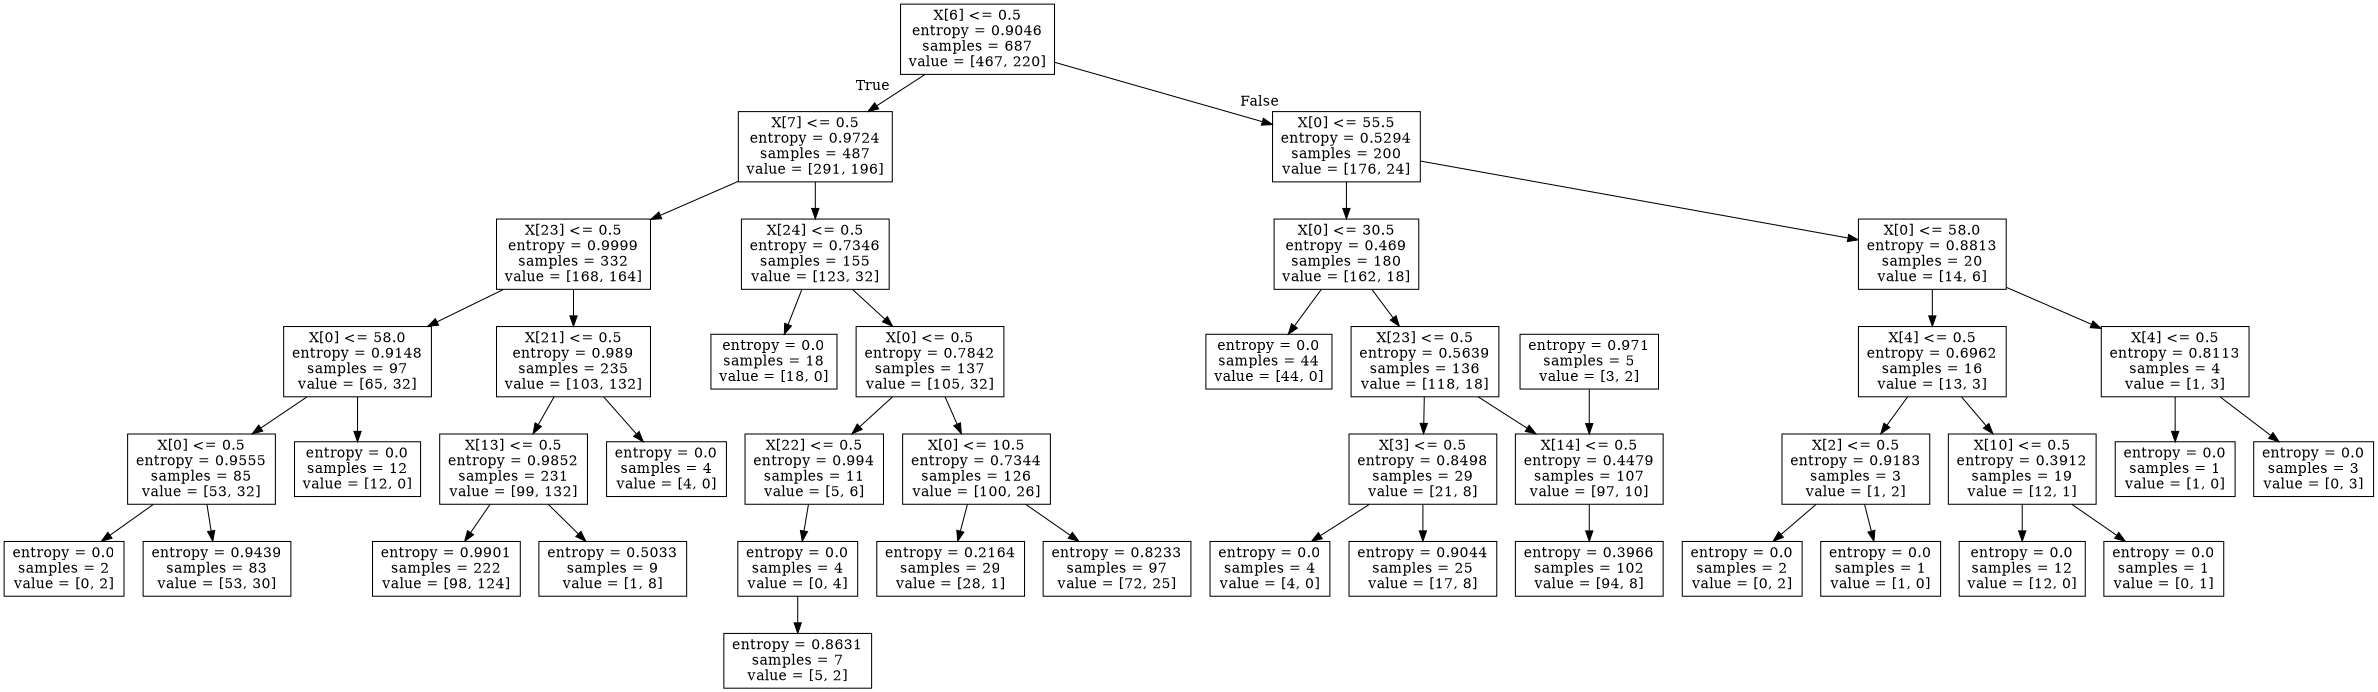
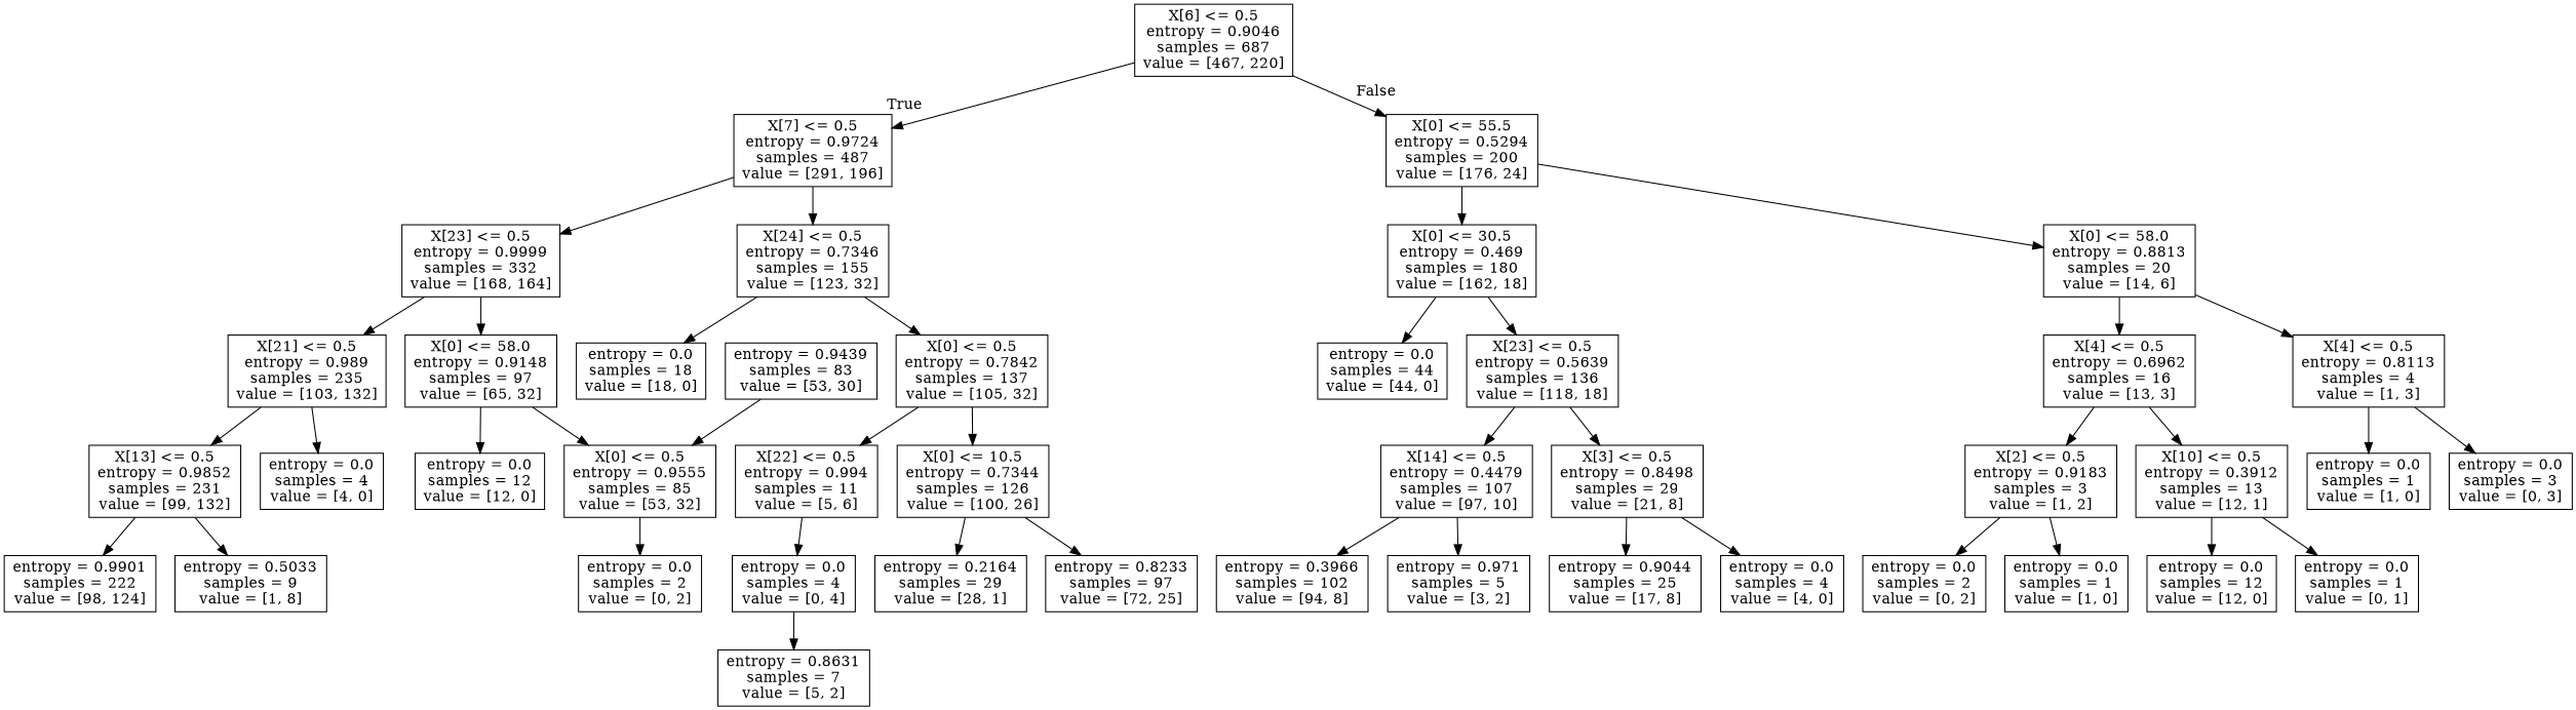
  digraph {
    node [shape=box]
    n1 [label="X[6] <= 0.5\nentropy = 0.9046\nsamples = 687\nvalue = [467, 220]"]
    n2 [label="X[7] <= 0.5\nentropy = 0.9724\nsamples = 487\nvalue = [291, 196]"]
    n3 [label="X[0] <= 55.5\nentropy = 0.5294\nsamples = 200\nvalue = [176, 24]"]
    n4 [label="X[23] <= 0.5\nentropy = 0.9999\nsamples = 332\nvalue = [168, 164]"]
    n5 [label="X[24] <= 0.5\nentropy = 0.7346\nsamples = 155\nvalue = [123, 32]"]
    n6 [label="X[0] <= 30.5\nentropy = 0.469\nsamples = 180\nvalue = [162, 18]"]
    n7 [label="X[0] <= 58.0\nentropy = 0.8813\nsamples = 20\nvalue = [14, 6]"]
    n8 [label="X[21] <= 0.5\nentropy = 0.989\nsamples = 235\nvalue = [103, 132]"]
    n9 [label="X[0] <= 58.0\nentropy = 0.9148\nsamples = 97\nvalue = [65, 32]"]
    n10 [label="X[0] <= 0.5\nentropy = 0.7842\nsamples = 137\nvalue = [105, 32]"]
    n11 [label="entropy = 0.0\nsamples = 18\nvalue = [18, 0]"]
    n12 [label="X[13] <= 0.5\nentropy = 0.9852\nsamples = 231\nvalue = [99, 132]"]
    n13 [label="entropy = 0.0\nsamples = 4\nvalue = [4, 0]"]
    n14 [label="X[0] <= 0.5\nentropy = 0.9555\nsamples = 85\nvalue = [53, 32]"]
    n15 [label="entropy = 0.0\nsamples = 12\nvalue = [12, 0]"]
    n16 [label="entropy = 0.9901\nsamples = 222\nvalue = [98, 124]"]
    n17 [label="entropy = 0.5033\nsamples = 9\nvalue = [1, 8]"]
    n18 [label="entropy = 0.0\nsamples = 2\nvalue = [0, 2]"]
    n19 [label="entropy = 0.9439\nsamples = 83\nvalue = [53, 30]"]
    n20 [label="X[22] <= 0.5\nentropy = 0.994\nsamples = 11\nvalue = [5, 6]"]
    n21 [label="X[0] <= 10.5\nentropy = 0.7344\nsamples = 126\nvalue = [100, 26]"]
    n22 [label="entropy = 0.0\nsamples = 4\nvalue = [0, 4]"]
    n23 [label="entropy = 0.2164\nsamples = 29\nvalue = [28, 1]"]
    n24 [label="entropy = 0.8233\nsamples = 97\nvalue = [72, 25]"]
    n25 [label="entropy = 0.8631\nsamples = 7\nvalue = [5, 2]"]
    n26 [label="X[23] <= 0.5\nentropy = 0.5639\nsamples = 136\nvalue = [118, 18]"]
    n27 [label="entropy = 0.0\nsamples = 44\nvalue = [44, 0]"]
    n28 [label="X[4] <= 0.5\nentropy = 0.8113\nsamples = 4\nvalue = [1, 3]"]
    n29 [label="X[4] <= 0.5\nentropy = 0.6962\nsamples = 16\nvalue = [13, 3]"]
    n30 [label="X[14] <= 0.5\nentropy = 0.4479\nsamples = 107\nvalue = [97, 10]"]
    n31 [label="X[3] <= 0.5\nentropy = 0.8498\nsamples = 29\nvalue = [21, 8]"]
    n32 [label="entropy = 0.3966\nsamples = 102\nvalue = [94, 8]"]
    n33 [label="entropy = 0.971\nsamples = 5\nvalue = [3, 2]"]
    n34 [label="entropy = 0.9044\nsamples = 25\nvalue = [17, 8]"]
    n35 [label="entropy = 0.0\nsamples = 4\nvalue = [4, 0]"]
    n36 [label="entropy = 0.0\nsamples = 1\nvalue = [1, 0]"]
    n37 [label="entropy = 0.0\nsamples = 3\nvalue = [0, 3]"]
    n38 [label="X[2] <= 0.5\nentropy = 0.9183\nsamples = 3\nvalue = [1, 2]"]
-   n39 [label="X[10] <= 0.5\nentropy = 0.3912\nsamples = 19\nvalue = [12, 1]"]
+   n39 [label="X[10] <= 0.5\nentropy = 0.3912\nsamples = 13\nvalue = [12, 1]"]
    n40 [label="entropy = 0.0\nsamples = 2\nvalue = [0, 2]"]
    n41 [label="entropy = 0.0\nsamples = 1\nvalue = [1, 0]"]
    n42 [label="entropy = 0.0\nsamples = 12\nvalue = [12, 0]"]
    n43 [label="entropy = 0.0\nsamples = 1\nvalue = [0, 1]"]
    n1 -> n2 [headlabel=True labelangle=45 labeldistance=2.5]
    n1 -> n3 [headlabel=False labelangle=-45 labeldistance=2.5]
    n2 -> n4
    n2 -> n5
    n3 -> n6
    n3 -> n7
    n4 -> n8
    n4 -> n9
    n5 -> n10
    n5 -> n11
    n6 -> n26
    n6 -> n27
    n7 -> n28
    n7 -> n29
    n8 -> n12
    n8 -> n13
    n9 -> n14
    n9 -> n15
    n10 -> n20
    n10 -> n21
    n12 -> n16
    n12 -> n17
    n14 -> n18
-   n14 -> n19
+   n19 -> n14
    n20 -> n22
    n21 -> n23
    n21 -> n24
    n22 -> n25
    n26 -> n30
    n26 -> n31
    n28 -> n36
    n28 -> n37
    n29 -> n38
    n29 -> n39
    n30 -> n32
-   n33 -> n30
+   n30 -> n33
    n31 -> n34
    n31 -> n35
    n38 -> n40
    n38 -> n41
    n39 -> n42
    n39 -> n43
  }
